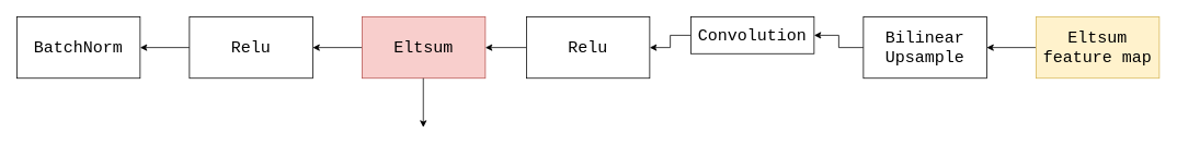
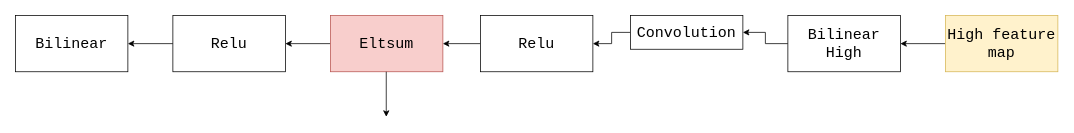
  <mxCell id="0" />
  <mxCell id="1" parent="0" />
  <mxCell id="2" style="edgeStyle=orthogonalEdgeStyle;rounded=0;orthogonalLoop=1;jettySize=auto;html=1;exitX=0;exitY=0.5;exitDx=0;exitDy=0;entryX=1;entryY=0.5;entryDx=0;entryDy=0;fontFamily=Courier New;fontSize=20;fontColor=default;" parent="1" source="3" target="5" edge="1"><mxGeometry relative="1" as="geometry" /></mxCell>
- <mxCell id="3" value="Bilinear Upsample" style="rounded=0;whiteSpace=wrap;html=1;fontSize=20;fontFamily=Courier New;" parent="1" vertex="1"><mxGeometry x="1050" y="20" width="150" height="75" as="geometry" /></mxCell>
+ <mxCell id="3" value="Bilinear High" style="rounded=0;whiteSpace=wrap;html=1;fontSize=20;fontFamily=Courier New;" parent="1" vertex="1"><mxGeometry x="1050" y="20" width="150" height="75" as="geometry" /></mxCell>
  <mxCell id="4" style="edgeStyle=orthogonalEdgeStyle;rounded=0;orthogonalLoop=1;jettySize=auto;html=1;exitX=0;exitY=0.5;exitDx=0;exitDy=0;entryX=1;entryY=0.5;entryDx=0;entryDy=0;fontFamily=Courier New;fontSize=20;fontColor=default;" parent="1" source="5" target="14" edge="1"><mxGeometry relative="1" as="geometry" /></mxCell>
  <mxCell id="5" value="Convolution" style="rounded=0;whiteSpace=wrap;html=1;fontSize=20;fontFamily=Courier New;" parent="1" vertex="1"><mxGeometry x="840" y="20" width="150" height="45" as="geometry" /></mxCell>
  <mxCell id="6" style="edgeStyle=orthogonalEdgeStyle;rounded=0;orthogonalLoop=1;jettySize=auto;html=1;exitX=0;exitY=0.5;exitDx=0;exitDy=0;entryX=1;entryY=0.5;entryDx=0;entryDy=0;fontFamily=Courier New;fontSize=20;fontColor=default;" parent="1" source="7" target="9" edge="1"><mxGeometry relative="1" as="geometry" /></mxCell>
  <mxCell id="7" value="Eltsum" style="rounded=0;whiteSpace=wrap;html=1;fontSize=20;fontFamily=Courier New;fillColor=#f8cecc;strokeColor=#b85450;" parent="1" vertex="1"><mxGeometry x="440" y="20" width="150" height="75" as="geometry" /></mxCell>
  <mxCell id="8" style="edgeStyle=orthogonalEdgeStyle;rounded=0;orthogonalLoop=1;jettySize=auto;html=1;exitX=0;exitY=0.5;exitDx=0;exitDy=0;entryX=1;entryY=0.5;entryDx=0;entryDy=0;fontFamily=Courier New;fontSize=20;fontColor=default;" parent="1" source="9" target="12" edge="1"><mxGeometry relative="1" as="geometry" /></mxCell>
  <mxCell id="9" value="Relu" style="rounded=0;whiteSpace=wrap;html=1;fontSize=20;fontFamily=Courier New;" parent="1" vertex="1"><mxGeometry x="230" y="20" width="150" height="75" as="geometry" /></mxCell>
  <mxCell id="10" style="edgeStyle=orthogonalEdgeStyle;rounded=0;orthogonalLoop=1;jettySize=auto;html=1;exitX=0;exitY=0.5;exitDx=0;exitDy=0;entryX=1;entryY=0.5;entryDx=0;entryDy=0;fontFamily=Courier New;fontSize=20;fontColor=default;" parent="1" source="11" target="3" edge="1"><mxGeometry relative="1" as="geometry" /></mxCell>
- <mxCell id="11" value="Eltsum feature map" style="rounded=0;whiteSpace=wrap;html=1;fontSize=20;fontFamily=Courier New;fillColor=#fff2cc;strokeColor=#d6b656;" parent="1" vertex="1"><mxGeometry x="1260" y="20" width="150" height="75" as="geometry" /></mxCell>
- <mxCell id="12" value="BatchNorm" style="rounded=0;whiteSpace=wrap;html=1;fontSize=20;fontFamily=Courier New;" parent="1" vertex="1"><mxGeometry x="20" y="20" width="150" height="75" as="geometry" /></mxCell>
+ <mxCell id="11" value="High feature map" style="rounded=0;whiteSpace=wrap;html=1;fontSize=20;fontFamily=Courier New;fillColor=#fff2cc;strokeColor=#d6b656;" parent="1" vertex="1"><mxGeometry x="1260" y="20" width="150" height="75" as="geometry" /></mxCell>
+ <mxCell id="12" value="Bilinear" style="rounded=0;whiteSpace=wrap;html=1;fontSize=20;fontFamily=Courier New;" parent="1" vertex="1"><mxGeometry x="20" y="20" width="150" height="75" as="geometry" /></mxCell>
  <mxCell id="13" style="edgeStyle=orthogonalEdgeStyle;rounded=0;orthogonalLoop=1;jettySize=auto;html=1;exitX=0;exitY=0.5;exitDx=0;exitDy=0;entryX=1;entryY=0.5;entryDx=0;entryDy=0;fontFamily=Courier New;fontSize=20;fontColor=default;" parent="1" source="14" target="7" edge="1"><mxGeometry relative="1" as="geometry" /></mxCell>
  <mxCell id="14" value="Relu" style="rounded=0;whiteSpace=wrap;html=1;fontSize=20;fontFamily=Courier New;" parent="1" vertex="1"><mxGeometry x="640" y="20" width="150" height="75" as="geometry" /></mxCell>
  <mxCell id="15" style="edgeStyle=orthogonalEdgeStyle;rounded=0;orthogonalLoop=1;jettySize=auto;html=1;exitX=0.5;exitY=1;exitDx=0;exitDy=0;entryX=0.5;entryY=0;entryDx=0;entryDy=0;fontFamily=Courier New;fontSize=20;fontColor=default;" edge="1" parent="1"><mxGeometry relative="1" as="geometry"><mxPoint x="514.5" y="95" as="sourcePoint" /><mxPoint x="514.5" y="155" as="targetPoint" /></mxGeometry></mxCell>
